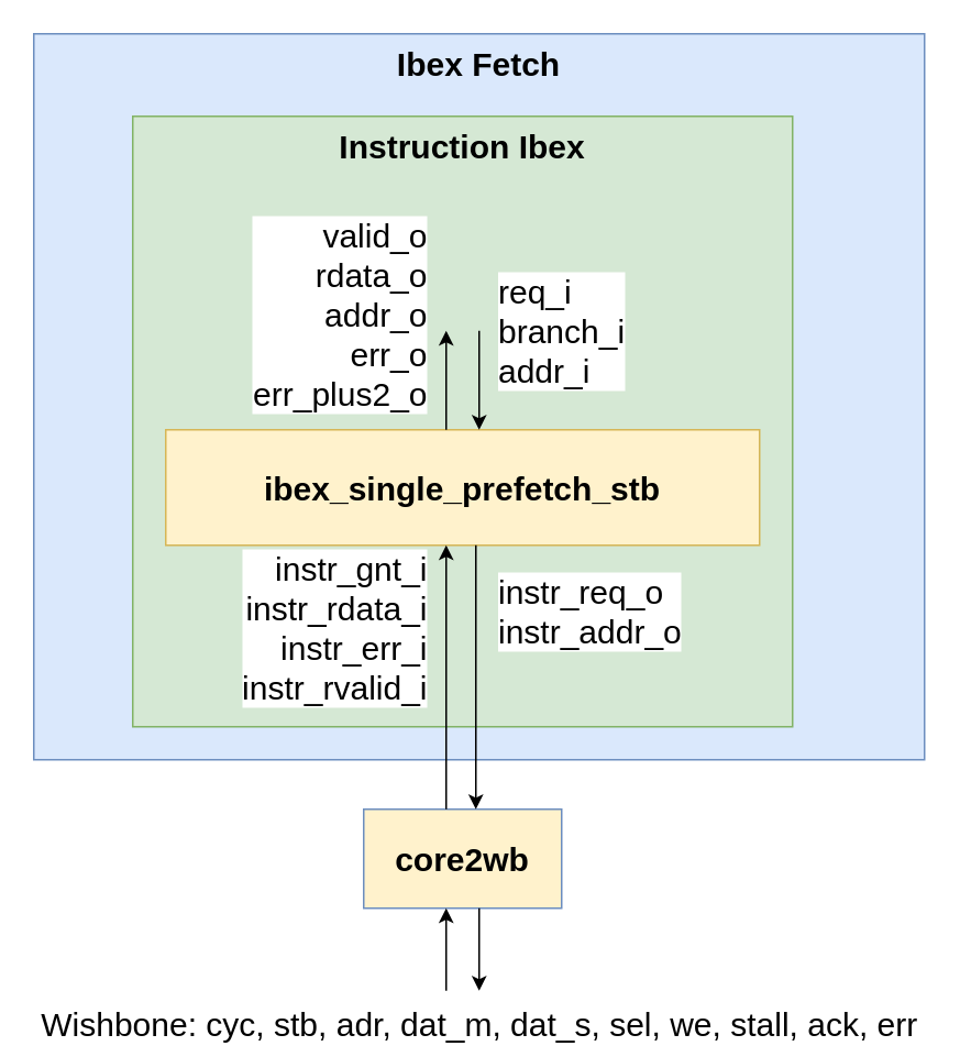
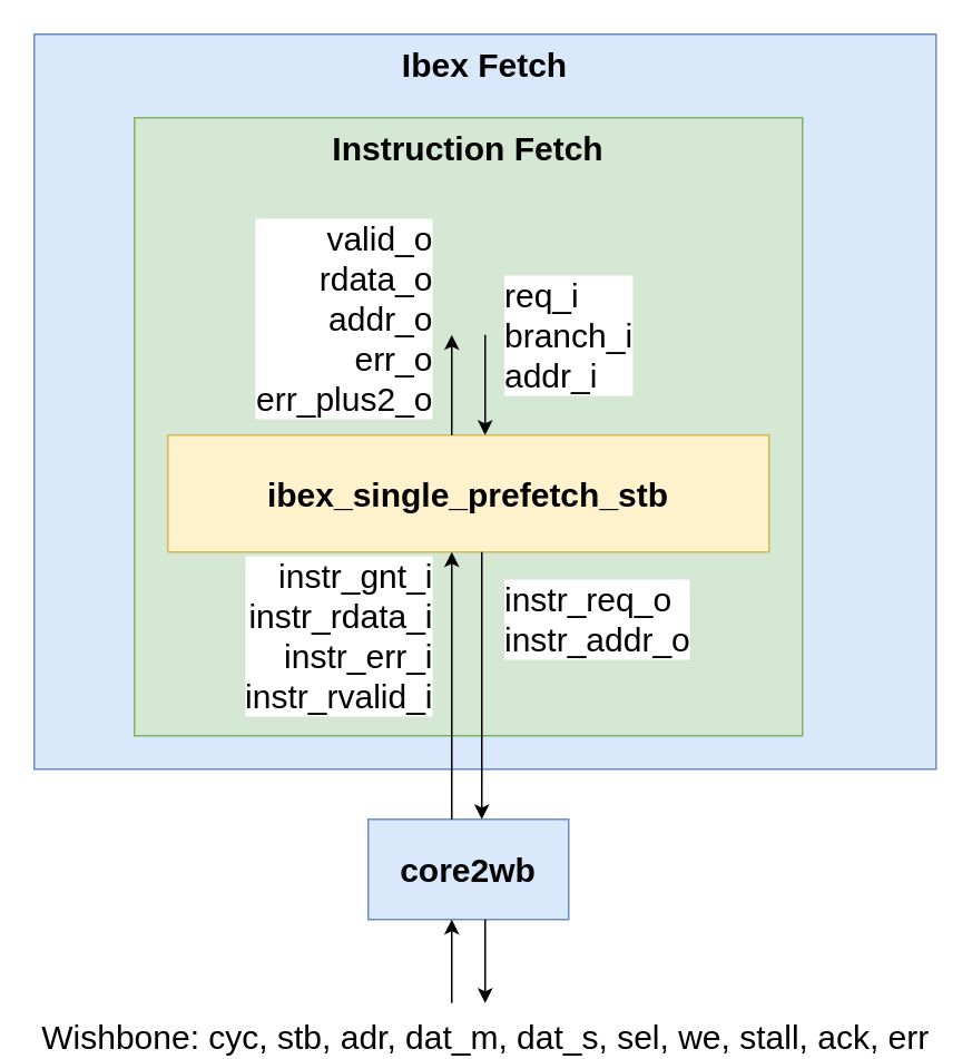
  <mxCell id="0" />
  <mxCell id="1" parent="0" />
  <mxCell id="2" value="Ibex Fetch" style="rounded=0;whiteSpace=wrap;html=1;verticalAlign=top;fontSize=20;fontStyle=1;fillColor=#dae8fc;strokeColor=#6c8ebf;" vertex="1" parent="1"><mxGeometry x="20" y="20" width="540" height="440" as="geometry" /></mxCell>
- <mxCell id="3" value="Instruction Ibex" style="rounded=0;whiteSpace=wrap;html=1;verticalAlign=top;fontSize=20;fontStyle=1;fillColor=#d5e8d4;strokeColor=#82b366;" vertex="1" parent="1"><mxGeometry x="80" y="70" width="400" height="370" as="geometry" /></mxCell>
+ <mxCell id="3" value="Instruction Fetch" style="rounded=0;whiteSpace=wrap;html=1;verticalAlign=top;fontSize=20;fontStyle=1;fillColor=#d5e8d4;strokeColor=#82b366;" vertex="1" parent="1"><mxGeometry x="80" y="70" width="400" height="370" as="geometry" /></mxCell>
  <mxCell id="4" value="ibex_single_prefetch_stb" style="rounded=0;whiteSpace=wrap;html=1;fontStyle=1;fontSize=20;fillColor=#fff2cc;strokeColor=#d6b656;" vertex="1" parent="1"><mxGeometry x="100" y="260" width="360" height="70" as="geometry" /></mxCell>
- <mxCell id="5" value="core2wb" style="rounded=0;whiteSpace=wrap;html=1;fontSize=20;fontStyle=1;fillColor=#fff2cc;strokeColor=#6c8ebf;" vertex="1" parent="1"><mxGeometry x="220" y="490" width="120" height="60" as="geometry" /></mxCell>
+ <mxCell id="5" value="core2wb" style="rounded=0;whiteSpace=wrap;html=1;fontSize=20;fontStyle=1;fillColor=#dae8fc;strokeColor=#6c8ebf;" vertex="1" parent="1"><mxGeometry x="220" y="490" width="120" height="60" as="geometry" /></mxCell>
  <mxCell id="6" value="req_i&lt;div&gt;branch_i&lt;/div&gt;&lt;div&gt;addr_i&lt;/div&gt;" style="endArrow=classic;html=1;rounded=0;align=left;fontSize=20;" edge="1" parent="1"><mxGeometry x="-1" y="10" width="50" height="50" relative="1" as="geometry"><mxPoint x="290" y="200" as="sourcePoint" /><mxPoint x="290" y="260" as="targetPoint" /><mxPoint as="offset" /></mxGeometry></mxCell>
  <mxCell id="7" value="valid_o&lt;div&gt;rdata_o&lt;/div&gt;&lt;div&gt;addr_o&lt;/div&gt;&lt;div&gt;err_o&lt;/div&gt;&lt;div&gt;err_plus2_o&lt;/div&gt;" style="endArrow=classic;html=1;rounded=0;fontSize=20;align=right;" edge="1" parent="1"><mxGeometry x="1" y="14" width="50" height="50" relative="1" as="geometry"><mxPoint x="270" y="260" as="sourcePoint" /><mxPoint x="270" y="200" as="targetPoint" /><mxPoint x="4" y="-10" as="offset" /></mxGeometry></mxCell>
  <mxCell id="8" value="instr_req_o&lt;div&gt;instr_addr_o&lt;/div&gt;" style="endArrow=classic;html=1;rounded=0;align=left;fontSize=20;" edge="1" parent="1"><mxGeometry x="-0.5" y="12" width="50" height="50" relative="1" as="geometry"><mxPoint x="288" y="330" as="sourcePoint" /><mxPoint x="288" y="490" as="targetPoint" /><mxPoint as="offset" /></mxGeometry></mxCell>
  <mxCell id="9" value="instr_gnt_i&lt;div&gt;instr_rdata_i&lt;/div&gt;&lt;div&gt;instr_err_i&lt;/div&gt;&lt;div&gt;instr_rvalid_i&lt;/div&gt;" style="endArrow=classic;html=1;rounded=0;align=right;fontSize=20;" edge="1" parent="1"><mxGeometry x="0.375" y="10" width="50" height="50" relative="1" as="geometry"><mxPoint x="270" y="490" as="sourcePoint" /><mxPoint x="270" y="330" as="targetPoint" /><mxPoint as="offset" /></mxGeometry></mxCell>
  <mxCell id="10" value="" style="endArrow=classic;html=1;rounded=0;" edge="1" parent="1"><mxGeometry width="50" height="50" relative="1" as="geometry"><mxPoint x="290" y="550" as="sourcePoint" /><mxPoint x="290" y="600" as="targetPoint" /></mxGeometry></mxCell>
  <mxCell id="11" value="Wishbone: cyc, stb, adr, dat_m, dat_s, sel, we, stall, ack, err" style="endArrow=classic;html=1;rounded=0;fontSize=20;" edge="1" parent="1"><mxGeometry x="-1" y="-28" width="50" height="50" relative="1" as="geometry"><mxPoint x="270" y="600" as="sourcePoint" /><mxPoint x="270" y="550" as="targetPoint" /><mxPoint x="-8" y="20" as="offset" /></mxGeometry></mxCell>
